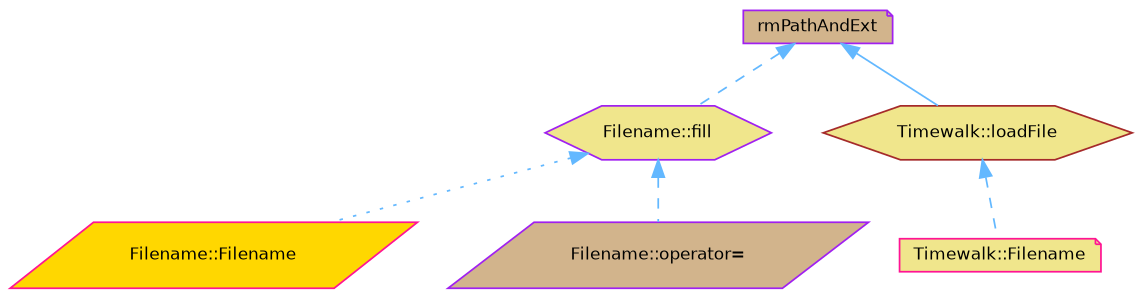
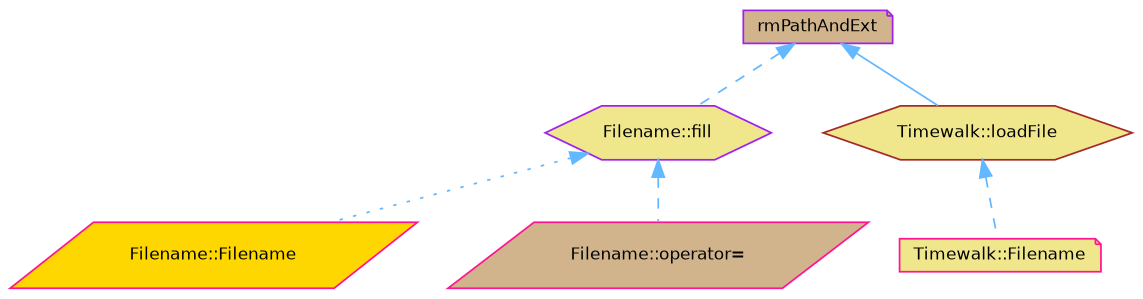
  digraph {
    rankdir=TB
    node [color=purple fillcolor=khaki fontname=Helvetica fontsize=10 shape=note style=filled]
    edge [color=steelblue1 dir=back fontname=Helvetica fontsize=10 labelfontname=Helvetica labelfontsize=10 style=dashed]
    n1 [fillcolor=tan fontcolor=black height=0.2 label=rmPathAndExt width=0.4]
    n2 [height=0.2 label="Filename::fill" shape=hexagon width=0.4]
    n3 [color=brown height=0.2 label="Timewalk::loadFile" shape=hexagon width=0.4]
    n4 [color=deeppink fillcolor=gold height=0.2 label="Filename::Filename" shape=parallelogram width=0.4]
-   n5 [fillcolor=tan height=0.2 label="Filename::operator=" shape=parallelogram width=0.4]
+   n5 [color=deeppink fillcolor=tan height=0.2 label="Filename::operator=" shape=parallelogram width=0.4]
    n6 [color=deeppink height=0.2 label="Timewalk::Filename" width=0.4]
    n1 -> n2
    n1 -> n3 [style=solid]
    n2 -> n4 [style=dotted]
    n2 -> n5
    n3 -> n6
  }
